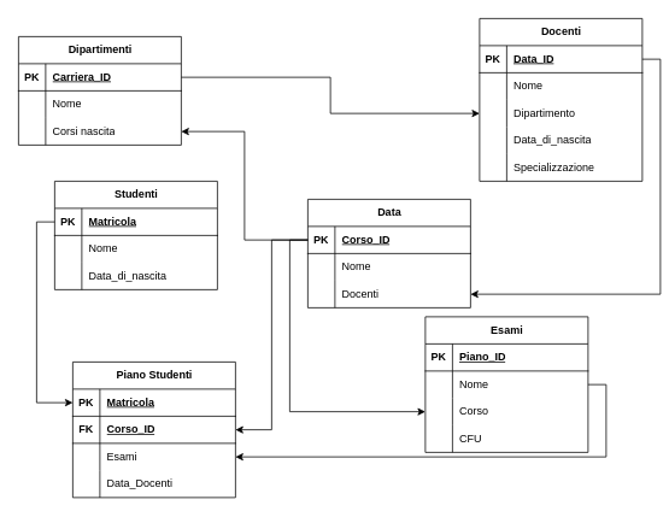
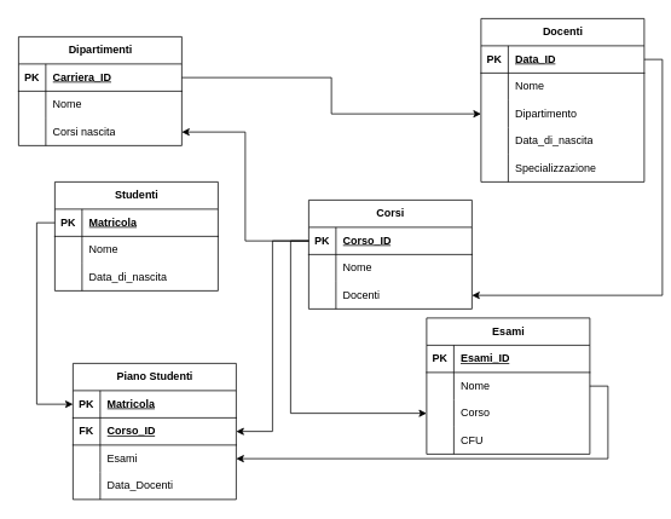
  <mxCell id="0" />
  <mxCell id="1" parent="0" />
  <mxCell id="2" value="Dipartimenti" style="shape=table;startSize=30;container=1;collapsible=1;childLayout=tableLayout;fixedRows=1;rowLines=0;fontStyle=1;align=center;resizeLast=1;html=1;" parent="1" vertex="1"><mxGeometry y="40" width="180" height="120.0" as="geometry" x="20" /></mxCell>
  <mxCell id="3" value="" style="shape=tableRow;horizontal=0;startSize=0;swimlaneHead=0;swimlaneBody=0;fillColor=none;collapsible=0;dropTarget=0;points=[[0,0.5],[1,0.5]];portConstraint=eastwest;top=0;left=0;right=0;bottom=1;" parent="2" vertex="1"><mxGeometry y="30" width="180" height="30" as="geometry" /></mxCell>
  <mxCell id="4" value="PK" style="shape=partialRectangle;connectable=0;fillColor=none;top=0;left=0;bottom=0;right=0;fontStyle=1;overflow=hidden;whiteSpace=wrap;html=1;" parent="3" vertex="1"><mxGeometry width="30" height="30" as="geometry"><mxRectangle width="30" height="30" as="alternateBounds" /></mxGeometry></mxCell>
  <mxCell id="5" value="Carriera_ID" style="shape=partialRectangle;connectable=0;fillColor=none;top=0;left=0;bottom=0;right=0;align=left;spacingLeft=6;fontStyle=5;overflow=hidden;whiteSpace=wrap;html=1;" parent="3" vertex="1"><mxGeometry x="30" width="150" height="30" as="geometry"><mxRectangle width="150" height="30" as="alternateBounds" /></mxGeometry></mxCell>
  <mxCell id="6" value="" style="shape=tableRow;horizontal=0;startSize=0;swimlaneHead=0;swimlaneBody=0;fillColor=none;collapsible=0;dropTarget=0;points=[[0,0.5],[1,0.5]];portConstraint=eastwest;top=0;left=0;right=0;bottom=0;" parent="2" vertex="1"><mxGeometry y="60" width="180" height="30" as="geometry" /></mxCell>
  <mxCell id="7" value="" style="shape=partialRectangle;connectable=0;fillColor=none;top=0;left=0;bottom=0;right=0;editable=1;overflow=hidden;whiteSpace=wrap;html=1;" parent="6" vertex="1"><mxGeometry width="30" height="30" as="geometry"><mxRectangle width="30" height="30" as="alternateBounds" /></mxGeometry></mxCell>
  <mxCell id="8" value="Nome" style="shape=partialRectangle;connectable=0;fillColor=none;top=0;left=0;bottom=0;right=0;align=left;spacingLeft=6;overflow=hidden;whiteSpace=wrap;html=1;" parent="6" vertex="1"><mxGeometry x="30" width="150" height="30" as="geometry"><mxRectangle width="150" height="30" as="alternateBounds" /></mxGeometry></mxCell>
  <mxCell id="9" value="" style="shape=tableRow;horizontal=0;startSize=0;swimlaneHead=0;swimlaneBody=0;fillColor=none;collapsible=0;dropTarget=0;points=[[0,0.5],[1,0.5]];portConstraint=eastwest;top=0;left=0;right=0;bottom=0;" parent="2" vertex="1"><mxGeometry y="90" width="180" height="30" as="geometry" /></mxCell>
  <mxCell id="10" value="" style="shape=partialRectangle;connectable=0;fillColor=none;top=0;left=0;bottom=0;right=0;editable=1;overflow=hidden;whiteSpace=wrap;html=1;" parent="9" vertex="1"><mxGeometry width="30" height="30" as="geometry"><mxRectangle width="30" height="30" as="alternateBounds" /></mxGeometry></mxCell>
  <mxCell id="11" value="Corsi nascita" style="shape=partialRectangle;connectable=0;fillColor=none;top=0;left=0;bottom=0;right=0;align=left;spacingLeft=6;overflow=hidden;whiteSpace=wrap;html=1;" parent="9" vertex="1"><mxGeometry x="30" width="150" height="30" as="geometry"><mxRectangle width="150" height="30" as="alternateBounds" /></mxGeometry></mxCell>
  <mxCell id="12" value="Docenti" style="shape=table;startSize=30;container=1;collapsible=1;childLayout=tableLayout;fixedRows=1;rowLines=0;fontStyle=1;align=center;resizeLast=1;html=1;" parent="1" vertex="1"><mxGeometry x="530" y="20" width="180" height="180" as="geometry" /></mxCell>
  <mxCell id="13" value="" style="shape=tableRow;horizontal=0;startSize=0;swimlaneHead=0;swimlaneBody=0;fillColor=none;collapsible=0;dropTarget=0;points=[[0,0.5],[1,0.5]];portConstraint=eastwest;top=0;left=0;right=0;bottom=1;" parent="12" vertex="1"><mxGeometry y="30" width="180" height="30" as="geometry" /></mxCell>
  <mxCell id="14" value="PK" style="shape=partialRectangle;connectable=0;fillColor=none;top=0;left=0;bottom=0;right=0;fontStyle=1;overflow=hidden;whiteSpace=wrap;html=1;" parent="13" vertex="1"><mxGeometry width="30" height="30" as="geometry"><mxRectangle width="30" height="30" as="alternateBounds" /></mxGeometry></mxCell>
  <mxCell id="15" value="Data_ID" style="shape=partialRectangle;connectable=0;fillColor=none;top=0;left=0;bottom=0;right=0;align=left;spacingLeft=6;fontStyle=5;overflow=hidden;whiteSpace=wrap;html=1;" parent="13" vertex="1"><mxGeometry x="30" width="150" height="30" as="geometry"><mxRectangle width="150" height="30" as="alternateBounds" /></mxGeometry></mxCell>
  <mxCell id="16" value="" style="shape=tableRow;horizontal=0;startSize=0;swimlaneHead=0;swimlaneBody=0;fillColor=none;collapsible=0;dropTarget=0;points=[[0,0.5],[1,0.5]];portConstraint=eastwest;top=0;left=0;right=0;bottom=0;" parent="12" vertex="1"><mxGeometry y="60" width="180" height="30" as="geometry" /></mxCell>
  <mxCell id="17" value="" style="shape=partialRectangle;connectable=0;fillColor=none;top=0;left=0;bottom=0;right=0;editable=1;overflow=hidden;whiteSpace=wrap;html=1;" parent="16" vertex="1"><mxGeometry width="30" height="30" as="geometry"><mxRectangle width="30" height="30" as="alternateBounds" /></mxGeometry></mxCell>
  <mxCell id="18" value="Nome" style="shape=partialRectangle;connectable=0;fillColor=none;top=0;left=0;bottom=0;right=0;align=left;spacingLeft=6;overflow=hidden;whiteSpace=wrap;html=1;" parent="16" vertex="1"><mxGeometry x="30" width="150" height="30" as="geometry"><mxRectangle width="150" height="30" as="alternateBounds" /></mxGeometry></mxCell>
  <mxCell id="19" value="" style="shape=tableRow;horizontal=0;startSize=0;swimlaneHead=0;swimlaneBody=0;fillColor=none;collapsible=0;dropTarget=0;points=[[0,0.5],[1,0.5]];portConstraint=eastwest;top=0;left=0;right=0;bottom=0;" parent="12" vertex="1"><mxGeometry y="90" width="180" height="30" as="geometry" /></mxCell>
  <mxCell id="20" value="" style="shape=partialRectangle;connectable=0;fillColor=none;top=0;left=0;bottom=0;right=0;editable=1;overflow=hidden;whiteSpace=wrap;html=1;" parent="19" vertex="1"><mxGeometry width="30" height="30" as="geometry"><mxRectangle width="30" height="30" as="alternateBounds" /></mxGeometry></mxCell>
  <mxCell id="21" value="Dipartimento" style="shape=partialRectangle;connectable=0;fillColor=none;top=0;left=0;bottom=0;right=0;align=left;spacingLeft=6;overflow=hidden;whiteSpace=wrap;html=1;" parent="19" vertex="1"><mxGeometry x="30" width="150" height="30" as="geometry"><mxRectangle width="150" height="30" as="alternateBounds" /></mxGeometry></mxCell>
  <mxCell id="22" value="" style="shape=tableRow;horizontal=0;startSize=0;swimlaneHead=0;swimlaneBody=0;fillColor=none;collapsible=0;dropTarget=0;points=[[0,0.5],[1,0.5]];portConstraint=eastwest;top=0;left=0;right=0;bottom=0;" parent="12" vertex="1"><mxGeometry y="120" width="180" height="30" as="geometry" /></mxCell>
  <mxCell id="23" value="" style="shape=partialRectangle;connectable=0;fillColor=none;top=0;left=0;bottom=0;right=0;editable=1;overflow=hidden;whiteSpace=wrap;html=1;" parent="22" vertex="1"><mxGeometry width="30" height="30" as="geometry"><mxRectangle width="30" height="30" as="alternateBounds" /></mxGeometry></mxCell>
  <mxCell id="24" value="Data_di_nascita" style="shape=partialRectangle;connectable=0;fillColor=none;top=0;left=0;bottom=0;right=0;align=left;spacingLeft=6;overflow=hidden;whiteSpace=wrap;html=1;" parent="22" vertex="1"><mxGeometry x="30" width="150" height="30" as="geometry"><mxRectangle width="150" height="30" as="alternateBounds" /></mxGeometry></mxCell>
  <mxCell id="25" value="" style="shape=tableRow;horizontal=0;startSize=0;swimlaneHead=0;swimlaneBody=0;fillColor=none;collapsible=0;dropTarget=0;points=[[0,0.5],[1,0.5]];portConstraint=eastwest;top=0;left=0;right=0;bottom=0;" parent="12" vertex="1"><mxGeometry y="150" width="180" height="30" as="geometry" /></mxCell>
  <mxCell id="26" value="" style="shape=partialRectangle;connectable=0;fillColor=none;top=0;left=0;bottom=0;right=0;editable=1;overflow=hidden;whiteSpace=wrap;html=1;" parent="25" vertex="1"><mxGeometry width="30" height="30" as="geometry"><mxRectangle width="30" height="30" as="alternateBounds" /></mxGeometry></mxCell>
  <mxCell id="27" value="Specializzazione" style="shape=partialRectangle;connectable=0;fillColor=none;top=0;left=0;bottom=0;right=0;align=left;spacingLeft=6;overflow=hidden;whiteSpace=wrap;html=1;" parent="25" vertex="1"><mxGeometry x="30" width="150" height="30" as="geometry"><mxRectangle width="150" height="30" as="alternateBounds" /></mxGeometry></mxCell>
  <mxCell id="28" value="Studenti" style="shape=table;startSize=30;container=1;collapsible=1;childLayout=tableLayout;fixedRows=1;rowLines=0;fontStyle=1;align=center;resizeLast=1;html=1;" parent="1" vertex="1"><mxGeometry x="60" y="200" width="180" height="120" as="geometry" /></mxCell>
  <mxCell id="29" value="" style="shape=tableRow;horizontal=0;startSize=0;swimlaneHead=0;swimlaneBody=0;fillColor=none;collapsible=0;dropTarget=0;points=[[0,0.5],[1,0.5]];portConstraint=eastwest;top=0;left=0;right=0;bottom=1;" parent="28" vertex="1"><mxGeometry y="30" width="180" height="30" as="geometry" /></mxCell>
  <mxCell id="30" value="PK" style="shape=partialRectangle;connectable=0;fillColor=none;top=0;left=0;bottom=0;right=0;fontStyle=1;overflow=hidden;whiteSpace=wrap;html=1;" parent="29" vertex="1"><mxGeometry width="30" height="30" as="geometry"><mxRectangle width="30" height="30" as="alternateBounds" /></mxGeometry></mxCell>
  <mxCell id="31" value="Matricola" style="shape=partialRectangle;connectable=0;fillColor=none;top=0;left=0;bottom=0;right=0;align=left;spacingLeft=6;fontStyle=5;overflow=hidden;whiteSpace=wrap;html=1;" parent="29" vertex="1"><mxGeometry x="30" width="150" height="30" as="geometry"><mxRectangle width="150" height="30" as="alternateBounds" /></mxGeometry></mxCell>
  <mxCell id="32" value="" style="shape=tableRow;horizontal=0;startSize=0;swimlaneHead=0;swimlaneBody=0;fillColor=none;collapsible=0;dropTarget=0;points=[[0,0.5],[1,0.5]];portConstraint=eastwest;top=0;left=0;right=0;bottom=0;" parent="28" vertex="1"><mxGeometry y="60" width="180" height="30" as="geometry" /></mxCell>
  <mxCell id="33" value="" style="shape=partialRectangle;connectable=0;fillColor=none;top=0;left=0;bottom=0;right=0;editable=1;overflow=hidden;whiteSpace=wrap;html=1;" parent="32" vertex="1"><mxGeometry width="30" height="30" as="geometry"><mxRectangle width="30" height="30" as="alternateBounds" /></mxGeometry></mxCell>
  <mxCell id="34" value="Nome" style="shape=partialRectangle;connectable=0;fillColor=none;top=0;left=0;bottom=0;right=0;align=left;spacingLeft=6;overflow=hidden;whiteSpace=wrap;html=1;" parent="32" vertex="1"><mxGeometry x="30" width="150" height="30" as="geometry"><mxRectangle width="150" height="30" as="alternateBounds" /></mxGeometry></mxCell>
  <mxCell id="35" value="" style="shape=tableRow;horizontal=0;startSize=0;swimlaneHead=0;swimlaneBody=0;fillColor=none;collapsible=0;dropTarget=0;points=[[0,0.5],[1,0.5]];portConstraint=eastwest;top=0;left=0;right=0;bottom=0;" parent="28" vertex="1"><mxGeometry y="90" width="180" height="30" as="geometry" /></mxCell>
  <mxCell id="36" value="" style="shape=partialRectangle;connectable=0;fillColor=none;top=0;left=0;bottom=0;right=0;editable=1;overflow=hidden;whiteSpace=wrap;html=1;" parent="35" vertex="1"><mxGeometry width="30" height="30" as="geometry"><mxRectangle width="30" height="30" as="alternateBounds" /></mxGeometry></mxCell>
  <mxCell id="37" value="Data_di_nascita" style="shape=partialRectangle;connectable=0;fillColor=none;top=0;left=0;bottom=0;right=0;align=left;spacingLeft=6;overflow=hidden;whiteSpace=wrap;html=1;" parent="35" vertex="1"><mxGeometry x="30" width="150" height="30" as="geometry"><mxRectangle width="150" height="30" as="alternateBounds" /></mxGeometry></mxCell>
- <mxCell id="38" value="Data" style="shape=table;startSize=30;container=1;collapsible=1;childLayout=tableLayout;fixedRows=1;rowLines=0;fontStyle=1;align=center;resizeLast=1;html=1;" parent="1" vertex="1"><mxGeometry x="340" y="220" width="180" height="120" as="geometry" /></mxCell>
+ <mxCell id="38" value="Corsi" style="shape=table;startSize=30;container=1;collapsible=1;childLayout=tableLayout;fixedRows=1;rowLines=0;fontStyle=1;align=center;resizeLast=1;html=1;" parent="1" vertex="1"><mxGeometry x="340" y="220" width="180" height="120" as="geometry" /></mxCell>
  <mxCell id="39" value="" style="shape=tableRow;horizontal=0;startSize=0;swimlaneHead=0;swimlaneBody=0;fillColor=none;collapsible=0;dropTarget=0;points=[[0,0.5],[1,0.5]];portConstraint=eastwest;top=0;left=0;right=0;bottom=1;" parent="38" vertex="1"><mxGeometry y="30" width="180" height="30" as="geometry" /></mxCell>
  <mxCell id="40" value="PK" style="shape=partialRectangle;connectable=0;fillColor=none;top=0;left=0;bottom=0;right=0;fontStyle=1;overflow=hidden;whiteSpace=wrap;html=1;" parent="39" vertex="1"><mxGeometry width="30" height="30" as="geometry"><mxRectangle width="30" height="30" as="alternateBounds" /></mxGeometry></mxCell>
  <mxCell id="41" value="Corso_ID" style="shape=partialRectangle;connectable=0;fillColor=none;top=0;left=0;bottom=0;right=0;align=left;spacingLeft=6;fontStyle=5;overflow=hidden;whiteSpace=wrap;html=1;" parent="39" vertex="1"><mxGeometry x="30" width="150" height="30" as="geometry"><mxRectangle width="150" height="30" as="alternateBounds" /></mxGeometry></mxCell>
  <mxCell id="42" value="" style="shape=tableRow;horizontal=0;startSize=0;swimlaneHead=0;swimlaneBody=0;fillColor=none;collapsible=0;dropTarget=0;points=[[0,0.5],[1,0.5]];portConstraint=eastwest;top=0;left=0;right=0;bottom=0;" parent="38" vertex="1"><mxGeometry y="60" width="180" height="30" as="geometry" /></mxCell>
  <mxCell id="43" value="" style="shape=partialRectangle;connectable=0;fillColor=none;top=0;left=0;bottom=0;right=0;editable=1;overflow=hidden;whiteSpace=wrap;html=1;" parent="42" vertex="1"><mxGeometry width="30" height="30" as="geometry"><mxRectangle width="30" height="30" as="alternateBounds" /></mxGeometry></mxCell>
  <mxCell id="44" value="Nome" style="shape=partialRectangle;connectable=0;fillColor=none;top=0;left=0;bottom=0;right=0;align=left;spacingLeft=6;overflow=hidden;whiteSpace=wrap;html=1;" parent="42" vertex="1"><mxGeometry x="30" width="150" height="30" as="geometry"><mxRectangle width="150" height="30" as="alternateBounds" /></mxGeometry></mxCell>
  <mxCell id="45" value="" style="shape=tableRow;horizontal=0;startSize=0;swimlaneHead=0;swimlaneBody=0;fillColor=none;collapsible=0;dropTarget=0;points=[[0,0.5],[1,0.5]];portConstraint=eastwest;top=0;left=0;right=0;bottom=0;" parent="38" vertex="1"><mxGeometry y="90" width="180" height="30" as="geometry" /></mxCell>
  <mxCell id="46" value="" style="shape=partialRectangle;connectable=0;fillColor=none;top=0;left=0;bottom=0;right=0;editable=1;overflow=hidden;whiteSpace=wrap;html=1;" parent="45" vertex="1"><mxGeometry width="30" height="30" as="geometry"><mxRectangle width="30" height="30" as="alternateBounds" /></mxGeometry></mxCell>
  <mxCell id="47" value="Docenti" style="shape=partialRectangle;connectable=0;fillColor=none;top=0;left=0;bottom=0;right=0;align=left;spacingLeft=6;overflow=hidden;whiteSpace=wrap;html=1;" parent="45" vertex="1"><mxGeometry x="30" width="150" height="30" as="geometry"><mxRectangle width="150" height="30" as="alternateBounds" /></mxGeometry></mxCell>
  <mxCell id="48" style="edgeStyle=orthogonalEdgeStyle;rounded=0;orthogonalLoop=1;jettySize=auto;html=1;exitX=0;exitY=0.5;exitDx=0;exitDy=0;" parent="1" source="39" target="9" edge="1"><mxGeometry relative="1" as="geometry" /></mxCell>
  <mxCell id="49" style="edgeStyle=orthogonalEdgeStyle;rounded=0;orthogonalLoop=1;jettySize=auto;html=1;exitX=1;exitY=0.5;exitDx=0;exitDy=0;" parent="1" source="13" target="45" edge="1"><mxGeometry relative="1" as="geometry" /></mxCell>
  <mxCell id="50" value="Esami" style="shape=table;startSize=30;container=1;collapsible=1;childLayout=tableLayout;fixedRows=1;rowLines=0;fontStyle=1;align=center;resizeLast=1;html=1;" parent="1" vertex="1"><mxGeometry x="470" y="350" width="180" height="150" as="geometry" /></mxCell>
  <mxCell id="51" value="" style="shape=tableRow;horizontal=0;startSize=0;swimlaneHead=0;swimlaneBody=0;fillColor=none;collapsible=0;dropTarget=0;points=[[0,0.5],[1,0.5]];portConstraint=eastwest;top=0;left=0;right=0;bottom=1;" parent="50" vertex="1"><mxGeometry y="30" width="180" height="30" as="geometry" /></mxCell>
  <mxCell id="52" value="PK" style="shape=partialRectangle;connectable=0;fillColor=none;top=0;left=0;bottom=0;right=0;fontStyle=1;overflow=hidden;whiteSpace=wrap;html=1;" parent="51" vertex="1"><mxGeometry width="30" height="30" as="geometry"><mxRectangle width="30" height="30" as="alternateBounds" /></mxGeometry></mxCell>
- <mxCell id="53" value="Piano_ID" style="shape=partialRectangle;connectable=0;fillColor=none;top=0;left=0;bottom=0;right=0;align=left;spacingLeft=6;fontStyle=5;overflow=hidden;whiteSpace=wrap;html=1;" parent="51" vertex="1"><mxGeometry x="30" width="150" height="30" as="geometry"><mxRectangle width="150" height="30" as="alternateBounds" /></mxGeometry></mxCell>
+ <mxCell id="53" value="Esami_ID" style="shape=partialRectangle;connectable=0;fillColor=none;top=0;left=0;bottom=0;right=0;align=left;spacingLeft=6;fontStyle=5;overflow=hidden;whiteSpace=wrap;html=1;" parent="51" vertex="1"><mxGeometry x="30" width="150" height="30" as="geometry"><mxRectangle width="150" height="30" as="alternateBounds" /></mxGeometry></mxCell>
  <mxCell id="54" value="" style="shape=tableRow;horizontal=0;startSize=0;swimlaneHead=0;swimlaneBody=0;fillColor=none;collapsible=0;dropTarget=0;points=[[0,0.5],[1,0.5]];portConstraint=eastwest;top=0;left=0;right=0;bottom=0;" parent="50" vertex="1"><mxGeometry y="60" width="180" height="30" as="geometry" /></mxCell>
  <mxCell id="55" value="" style="shape=partialRectangle;connectable=0;fillColor=none;top=0;left=0;bottom=0;right=0;editable=1;overflow=hidden;whiteSpace=wrap;html=1;" parent="54" vertex="1"><mxGeometry width="30" height="30" as="geometry"><mxRectangle width="30" height="30" as="alternateBounds" /></mxGeometry></mxCell>
  <mxCell id="56" value="Nome" style="shape=partialRectangle;connectable=0;fillColor=none;top=0;left=0;bottom=0;right=0;align=left;spacingLeft=6;overflow=hidden;whiteSpace=wrap;html=1;" parent="54" vertex="1"><mxGeometry x="30" width="150" height="30" as="geometry"><mxRectangle width="150" height="30" as="alternateBounds" /></mxGeometry></mxCell>
  <mxCell id="57" value="" style="shape=tableRow;horizontal=0;startSize=0;swimlaneHead=0;swimlaneBody=0;fillColor=none;collapsible=0;dropTarget=0;points=[[0,0.5],[1,0.5]];portConstraint=eastwest;top=0;left=0;right=0;bottom=0;" parent="50" vertex="1"><mxGeometry y="90" width="180" height="30" as="geometry" /></mxCell>
  <mxCell id="58" value="" style="shape=partialRectangle;connectable=0;fillColor=none;top=0;left=0;bottom=0;right=0;editable=1;overflow=hidden;whiteSpace=wrap;html=1;" parent="57" vertex="1"><mxGeometry width="30" height="30" as="geometry"><mxRectangle width="30" height="30" as="alternateBounds" /></mxGeometry></mxCell>
  <mxCell id="59" value="Corso" style="shape=partialRectangle;connectable=0;fillColor=none;top=0;left=0;bottom=0;right=0;align=left;spacingLeft=6;overflow=hidden;whiteSpace=wrap;html=1;" parent="57" vertex="1"><mxGeometry x="30" width="150" height="30" as="geometry"><mxRectangle width="150" height="30" as="alternateBounds" /></mxGeometry></mxCell>
  <mxCell id="60" value="" style="shape=tableRow;horizontal=0;startSize=0;swimlaneHead=0;swimlaneBody=0;fillColor=none;collapsible=0;dropTarget=0;points=[[0,0.5],[1,0.5]];portConstraint=eastwest;top=0;left=0;right=0;bottom=0;" parent="50" vertex="1"><mxGeometry y="120" width="180" height="30" as="geometry" /></mxCell>
  <mxCell id="61" value="" style="shape=partialRectangle;connectable=0;fillColor=none;top=0;left=0;bottom=0;right=0;editable=1;overflow=hidden;whiteSpace=wrap;html=1;" parent="60" vertex="1"><mxGeometry width="30" height="30" as="geometry"><mxRectangle width="30" height="30" as="alternateBounds" /></mxGeometry></mxCell>
  <mxCell id="62" value="CFU" style="shape=partialRectangle;connectable=0;fillColor=none;top=0;left=0;bottom=0;right=0;align=left;spacingLeft=6;overflow=hidden;whiteSpace=wrap;html=1;" parent="60" vertex="1"><mxGeometry x="30" width="150" height="30" as="geometry"><mxRectangle width="150" height="30" as="alternateBounds" /></mxGeometry></mxCell>
  <mxCell id="63" style="edgeStyle=orthogonalEdgeStyle;rounded=0;orthogonalLoop=1;jettySize=auto;html=1;exitX=0;exitY=0.5;exitDx=0;exitDy=0;" parent="1" source="39" target="57" edge="1"><mxGeometry relative="1" as="geometry" /></mxCell>
  <mxCell id="64" value="Piano Studenti" style="shape=table;startSize=30;container=1;collapsible=1;childLayout=tableLayout;fixedRows=1;rowLines=0;fontStyle=1;align=center;resizeLast=1;html=1;" parent="1" vertex="1"><mxGeometry x="80" y="400" width="180" height="150" as="geometry" /></mxCell>
  <mxCell id="65" value="" style="shape=tableRow;horizontal=0;startSize=0;swimlaneHead=0;swimlaneBody=0;fillColor=none;collapsible=0;dropTarget=0;points=[[0,0.5],[1,0.5]];portConstraint=eastwest;top=0;left=0;right=0;bottom=1;" parent="64" vertex="1"><mxGeometry y="30" width="180" height="30" as="geometry" /></mxCell>
  <mxCell id="66" value="PK" style="shape=partialRectangle;connectable=0;fillColor=none;top=0;left=0;bottom=0;right=0;fontStyle=1;overflow=hidden;whiteSpace=wrap;html=1;" parent="65" vertex="1"><mxGeometry width="30" height="30" as="geometry"><mxRectangle width="30" height="30" as="alternateBounds" /></mxGeometry></mxCell>
  <mxCell id="67" value="Matricola" style="shape=partialRectangle;connectable=0;fillColor=none;top=0;left=0;bottom=0;right=0;align=left;spacingLeft=6;fontStyle=5;overflow=hidden;whiteSpace=wrap;html=1;" parent="65" vertex="1"><mxGeometry x="30" width="150" height="30" as="geometry"><mxRectangle width="150" height="30" as="alternateBounds" /></mxGeometry></mxCell>
  <mxCell id="68" value="" style="shape=tableRow;horizontal=0;startSize=0;swimlaneHead=0;swimlaneBody=0;fillColor=none;collapsible=0;dropTarget=0;points=[[0,0.5],[1,0.5]];portConstraint=eastwest;top=0;left=0;right=0;bottom=1;" parent="64" vertex="1"><mxGeometry y="60" width="180" height="30" as="geometry" /></mxCell>
  <mxCell id="69" value="FK" style="shape=partialRectangle;connectable=0;fillColor=none;top=0;left=0;bottom=0;right=0;fontStyle=1;overflow=hidden;whiteSpace=wrap;html=1;" parent="68" vertex="1"><mxGeometry width="30" height="30" as="geometry"><mxRectangle width="30" height="30" as="alternateBounds" /></mxGeometry></mxCell>
  <mxCell id="70" value="Corso_ID" style="shape=partialRectangle;connectable=0;fillColor=none;top=0;left=0;bottom=0;right=0;align=left;spacingLeft=6;fontStyle=5;overflow=hidden;whiteSpace=wrap;html=1;" parent="68" vertex="1"><mxGeometry x="30" width="150" height="30" as="geometry"><mxRectangle width="150" height="30" as="alternateBounds" /></mxGeometry></mxCell>
  <mxCell id="71" value="" style="shape=tableRow;horizontal=0;startSize=0;swimlaneHead=0;swimlaneBody=0;fillColor=none;collapsible=0;dropTarget=0;points=[[0,0.5],[1,0.5]];portConstraint=eastwest;top=0;left=0;right=0;bottom=0;" parent="64" vertex="1"><mxGeometry y="90" width="180" height="30" as="geometry" /></mxCell>
  <mxCell id="72" value="" style="shape=partialRectangle;connectable=0;fillColor=none;top=0;left=0;bottom=0;right=0;editable=1;overflow=hidden;whiteSpace=wrap;html=1;" parent="71" vertex="1"><mxGeometry width="30" height="30" as="geometry"><mxRectangle width="30" height="30" as="alternateBounds" /></mxGeometry></mxCell>
  <mxCell id="73" value="Esami" style="shape=partialRectangle;connectable=0;fillColor=none;top=0;left=0;bottom=0;right=0;align=left;spacingLeft=6;overflow=hidden;whiteSpace=wrap;html=1;" parent="71" vertex="1"><mxGeometry x="30" width="150" height="30" as="geometry"><mxRectangle width="150" height="30" as="alternateBounds" /></mxGeometry></mxCell>
  <mxCell id="74" value="" style="shape=tableRow;horizontal=0;startSize=0;swimlaneHead=0;swimlaneBody=0;fillColor=none;collapsible=0;dropTarget=0;points=[[0,0.5],[1,0.5]];portConstraint=eastwest;top=0;left=0;right=0;bottom=0;" parent="64" vertex="1"><mxGeometry y="120" width="180" height="30" as="geometry" /></mxCell>
  <mxCell id="75" value="" style="shape=partialRectangle;connectable=0;fillColor=none;top=0;left=0;bottom=0;right=0;editable=1;overflow=hidden;whiteSpace=wrap;html=1;" parent="74" vertex="1"><mxGeometry width="30" height="30" as="geometry"><mxRectangle width="30" height="30" as="alternateBounds" /></mxGeometry></mxCell>
  <mxCell id="76" value="Data_Docenti" style="shape=partialRectangle;connectable=0;fillColor=none;top=0;left=0;bottom=0;right=0;align=left;spacingLeft=6;overflow=hidden;whiteSpace=wrap;html=1;" parent="74" vertex="1"><mxGeometry x="30" width="150" height="30" as="geometry"><mxRectangle width="150" height="30" as="alternateBounds" /></mxGeometry></mxCell>
  <mxCell id="77" style="edgeStyle=orthogonalEdgeStyle;rounded=0;orthogonalLoop=1;jettySize=auto;html=1;exitX=1;exitY=0.5;exitDx=0;exitDy=0;" parent="1" source="54" target="71" edge="1"><mxGeometry relative="1" as="geometry" /></mxCell>
  <mxCell id="78" style="edgeStyle=orthogonalEdgeStyle;rounded=0;orthogonalLoop=1;jettySize=auto;html=1;exitX=0;exitY=0.5;exitDx=0;exitDy=0;" parent="1" source="39" target="68" edge="1"><mxGeometry relative="1" as="geometry" /></mxCell>
  <mxCell id="79" style="edgeStyle=orthogonalEdgeStyle;rounded=0;orthogonalLoop=1;jettySize=auto;html=1;exitX=0;exitY=0.5;exitDx=0;exitDy=0;" parent="1" source="29" target="65" edge="1"><mxGeometry relative="1" as="geometry" /></mxCell>
  <mxCell id="80" style="edgeStyle=orthogonalEdgeStyle;rounded=0;orthogonalLoop=1;jettySize=auto;html=1;exitX=1;exitY=0.5;exitDx=0;exitDy=0;" parent="1" source="3" target="19" edge="1"><mxGeometry relative="1" as="geometry" /></mxCell>
